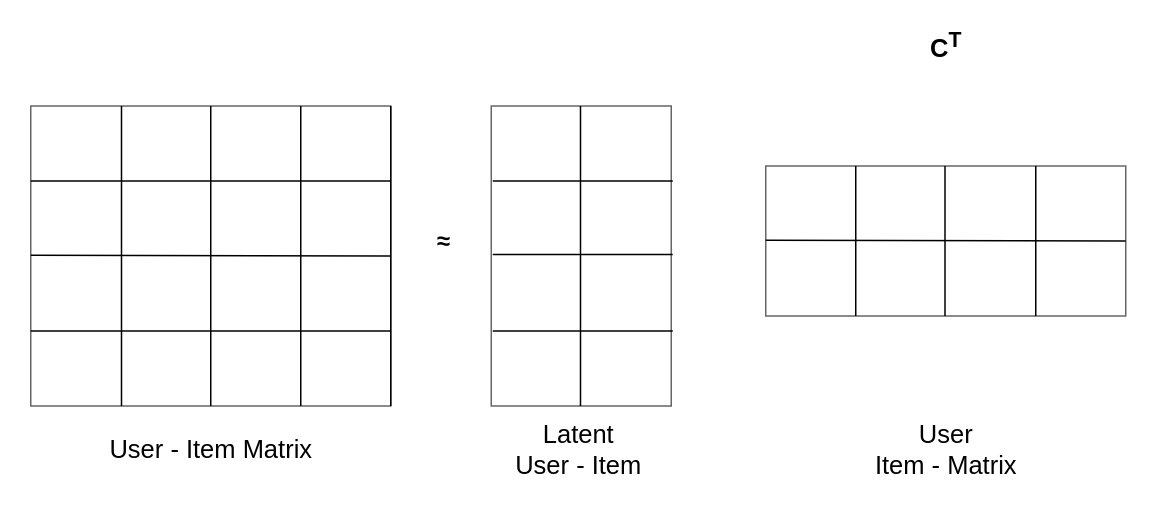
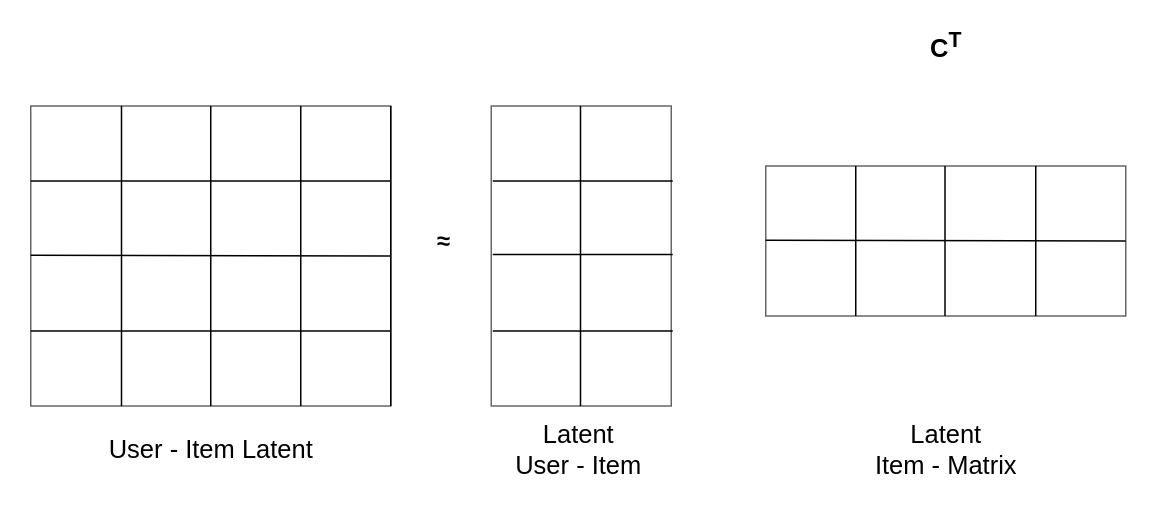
  <mxCell id="0" />
  <mxCell id="1" parent="0" />
  <mxCell id="2" value="" style="rounded=0;whiteSpace=wrap;html=1;strokeColor=#666666;fillColor=#FFFFFF;gradientColor=none;" vertex="1" parent="1"><mxGeometry x="510" y="110" width="240" height="100" as="geometry" /></mxCell>
  <mxCell id="3" value="" style="rounded=0;whiteSpace=wrap;html=1;strokeColor=#666666;fillColor=#FFFFFF;gradientColor=none;" vertex="1" parent="1"><mxGeometry x="20" y="70" width="240" height="200" as="geometry" /></mxCell>
  <mxCell id="4" value="" style="endArrow=none;html=1;rounded=0;entryX=0.25;entryY=0;entryDx=0;entryDy=0;exitX=0.25;exitY=1;exitDx=0;exitDy=0;" edge="1" parent="1"><mxGeometry width="50" height="50" relative="1" as="geometry"><mxPoint x="80.5" y="270" as="sourcePoint" /><mxPoint x="80.5" y="70" as="targetPoint" /></mxGeometry></mxCell>
  <mxCell id="5" value="" style="endArrow=none;html=1;rounded=0;entryX=0.25;entryY=0;entryDx=0;entryDy=0;exitX=0.25;exitY=1;exitDx=0;exitDy=0;" edge="1" parent="1"><mxGeometry width="50" height="50" relative="1" as="geometry"><mxPoint x="260" y="270" as="sourcePoint" /><mxPoint x="260" y="70" as="targetPoint" /></mxGeometry></mxCell>
  <mxCell id="6" value="" style="endArrow=none;html=1;rounded=0;entryX=0.25;entryY=0;entryDx=0;entryDy=0;exitX=0.25;exitY=1;exitDx=0;exitDy=0;" edge="1" parent="1"><mxGeometry width="50" height="50" relative="1" as="geometry"><mxPoint x="200" y="270" as="sourcePoint" /><mxPoint x="200" y="70" as="targetPoint" /></mxGeometry></mxCell>
  <mxCell id="7" value="" style="endArrow=none;html=1;rounded=0;entryX=0.25;entryY=0;entryDx=0;entryDy=0;exitX=0.25;exitY=1;exitDx=0;exitDy=0;" edge="1" parent="1"><mxGeometry width="50" height="50" relative="1" as="geometry"><mxPoint x="140" y="270" as="sourcePoint" /><mxPoint x="140" y="70" as="targetPoint" /></mxGeometry></mxCell>
  <mxCell id="8" value="" style="endArrow=none;html=1;rounded=0;" edge="1" parent="1"><mxGeometry width="50" height="50" relative="1" as="geometry"><mxPoint x="20" y="120" as="sourcePoint" /><mxPoint x="260" y="120" as="targetPoint" /></mxGeometry></mxCell>
  <mxCell id="9" value="" style="endArrow=none;html=1;rounded=0;" edge="1" parent="1"><mxGeometry width="50" height="50" relative="1" as="geometry"><mxPoint x="20" y="169.5" as="sourcePoint" /><mxPoint x="260" y="170" as="targetPoint" /></mxGeometry></mxCell>
  <mxCell id="10" value="" style="endArrow=none;html=1;rounded=0;" edge="1" parent="1"><mxGeometry width="50" height="50" relative="1" as="geometry"><mxPoint x="20" y="220" as="sourcePoint" /><mxPoint x="260" y="220" as="targetPoint" /></mxGeometry></mxCell>
  <mxCell id="11" value="&lt;b&gt;&lt;span style=&quot;left: 386.883px ; top: 600.983px ; font-size: 15.94px ; font-family: sans-serif&quot; dir=&quot;ltr&quot;&gt;≈&lt;/span&gt;&lt;/b&gt;" style="text;html=1;align=center;verticalAlign=middle;resizable=0;points=[];autosize=1;strokeColor=none;fillColor=none;" vertex="1" parent="1"><mxGeometry x="285" y="150" width="20" height="20" as="geometry" /></mxCell>
  <mxCell id="12" value="" style="rounded=0;whiteSpace=wrap;html=1;strokeColor=#666666;fillColor=#FFFFFF;gradientColor=none;" vertex="1" parent="1"><mxGeometry x="327" y="70" width="120" height="200" as="geometry" /></mxCell>
  <mxCell id="13" value="" style="endArrow=none;html=1;rounded=0;" edge="1" parent="1"><mxGeometry width="50" height="50" relative="1" as="geometry"><mxPoint x="328" y="120" as="sourcePoint" /><mxPoint x="448" y="120" as="targetPoint" /></mxGeometry></mxCell>
  <mxCell id="14" value="" style="endArrow=none;html=1;rounded=0;" edge="1" parent="1"><mxGeometry width="50" height="50" relative="1" as="geometry"><mxPoint x="328" y="169" as="sourcePoint" /><mxPoint x="448" y="169" as="targetPoint" /></mxGeometry></mxCell>
  <mxCell id="15" value="" style="endArrow=none;html=1;rounded=0;" edge="1" parent="1"><mxGeometry width="50" height="50" relative="1" as="geometry"><mxPoint x="328" y="220" as="sourcePoint" /><mxPoint x="448" y="220" as="targetPoint" /></mxGeometry></mxCell>
  <mxCell id="16" value="" style="endArrow=none;html=1;rounded=0;entryX=0.25;entryY=0;entryDx=0;entryDy=0;exitX=0.25;exitY=1;exitDx=0;exitDy=0;" edge="1" parent="1"><mxGeometry width="50" height="50" relative="1" as="geometry"><mxPoint x="386.5" y="270" as="sourcePoint" /><mxPoint x="386.5" y="70" as="targetPoint" /></mxGeometry></mxCell>
  <mxCell id="17" value="" style="endArrow=none;html=1;rounded=0;" edge="1" parent="1"><mxGeometry width="50" height="50" relative="1" as="geometry"><mxPoint x="510" y="159.5" as="sourcePoint" /><mxPoint x="750" y="160" as="targetPoint" /></mxGeometry></mxCell>
  <mxCell id="18" value="" style="endArrow=none;html=1;rounded=0;entryX=0.25;entryY=0;entryDx=0;entryDy=0;" edge="1" parent="1"><mxGeometry width="50" height="50" relative="1" as="geometry"><mxPoint x="570" y="210" as="sourcePoint" /><mxPoint x="570" y="110" as="targetPoint" /></mxGeometry></mxCell>
  <mxCell id="19" value="" style="endArrow=none;html=1;rounded=0;entryX=0.25;entryY=0;entryDx=0;entryDy=0;" edge="1" parent="1"><mxGeometry width="50" height="50" relative="1" as="geometry"><mxPoint x="690" y="210" as="sourcePoint" /><mxPoint x="690" y="110" as="targetPoint" /></mxGeometry></mxCell>
  <mxCell id="20" value="" style="endArrow=none;html=1;rounded=0;entryX=0.25;entryY=0;entryDx=0;entryDy=0;" edge="1" parent="1"><mxGeometry width="50" height="50" relative="1" as="geometry"><mxPoint x="629.5" y="210" as="sourcePoint" /><mxPoint x="629.5" y="110" as="targetPoint" /></mxGeometry></mxCell>
  <mxCell id="21" value="&lt;div style=&quot;font-size: 17px&quot;&gt;&lt;b&gt;&lt;font style=&quot;font-size: 17px&quot;&gt;C&lt;sup&gt;T&lt;/sup&gt;&lt;/font&gt;&lt;/b&gt;&lt;/div&gt;" style="text;html=1;align=center;verticalAlign=middle;resizable=0;points=[];autosize=1;strokeColor=none;fillColor=none;" vertex="1" parent="1"><mxGeometry x="610" y="20" width="40" height="20" as="geometry" /></mxCell>
- <mxCell id="22" value="User - Item Matrix" style="text;html=1;align=center;verticalAlign=middle;resizable=0;points=[];autosize=1;strokeColor=none;fillColor=none;fontSize=17;" vertex="1" parent="1"><mxGeometry x="65" y="285" width="150" height="30" as="geometry" /></mxCell>
+ <mxCell id="22" value="User - Item Latent" style="text;html=1;align=center;verticalAlign=middle;resizable=0;points=[];autosize=1;strokeColor=none;fillColor=none;fontSize=17;" vertex="1" parent="1"><mxGeometry x="65" y="285" width="150" height="30" as="geometry" /></mxCell>
  <mxCell id="23" value="&lt;div&gt;Latent&lt;/div&gt;&lt;div&gt;User - Item&lt;br&gt;&lt;/div&gt;" style="text;html=1;align=center;verticalAlign=middle;resizable=0;points=[];autosize=1;strokeColor=none;fillColor=none;fontSize=17;" vertex="1" parent="1"><mxGeometry x="330" y="275" width="110" height="50" as="geometry" /></mxCell>
- <mxCell id="24" value="&lt;div&gt;User&lt;/div&gt;&lt;div&gt;Item - Matrix&lt;br&gt;&lt;/div&gt;" style="text;html=1;align=center;verticalAlign=middle;resizable=0;points=[];autosize=1;strokeColor=none;fillColor=none;fontSize=17;" vertex="1" parent="1"><mxGeometry x="575" y="275" width="110" height="50" as="geometry" /></mxCell>
+ <mxCell id="24" value="&lt;div&gt;Latent&lt;/div&gt;&lt;div&gt;Item - Matrix&lt;br&gt;&lt;/div&gt;" style="text;html=1;align=center;verticalAlign=middle;resizable=0;points=[];autosize=1;strokeColor=none;fillColor=none;fontSize=17;" vertex="1" parent="1"><mxGeometry x="575" y="275" width="110" height="50" as="geometry" /></mxCell>
